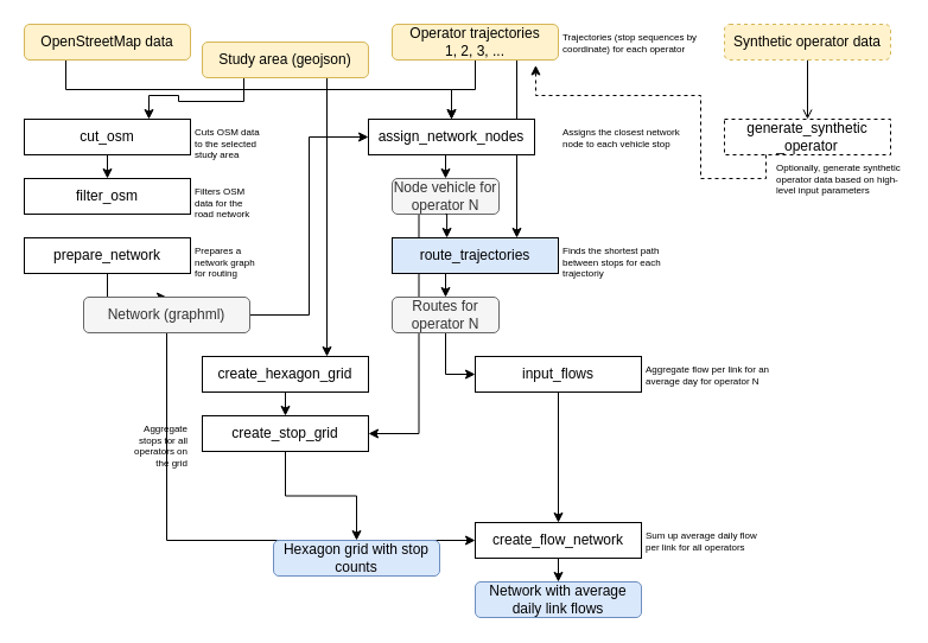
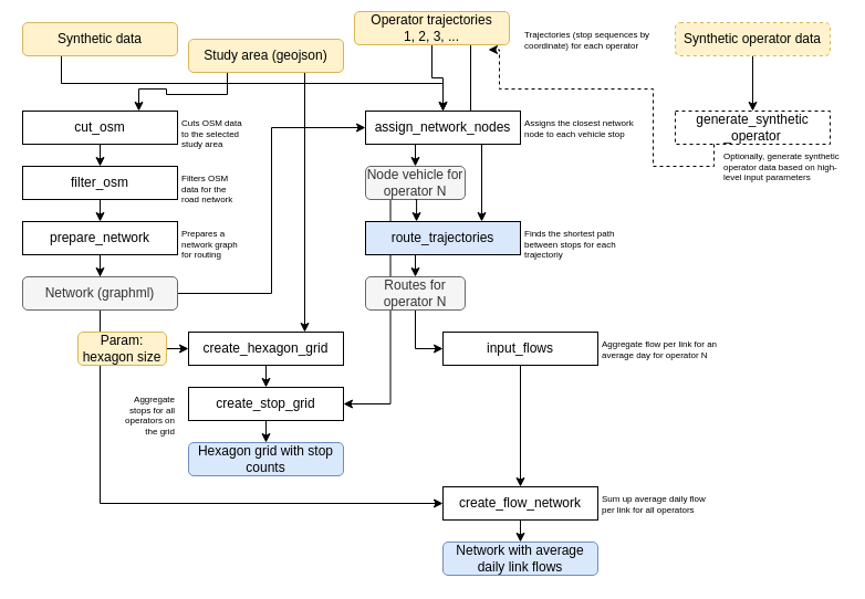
  <mxCell id="0" />
  <mxCell id="1" parent="0" />
  <mxCell id="2" style="edgeStyle=orthogonalEdgeStyle;rounded=0;orthogonalLoop=1;jettySize=auto;html=1;exitX=0.25;exitY=1;exitDx=0;exitDy=0;entryX=1;entryY=0.5;entryDx=0;entryDy=0;" edge="1" parent="1" source="39" target="17"><mxGeometry relative="1" as="geometry" /></mxCell>
  <mxCell id="3" style="edgeStyle=orthogonalEdgeStyle;rounded=0;orthogonalLoop=1;jettySize=auto;html=1;exitX=0.75;exitY=1;exitDx=0;exitDy=0;entryX=0.75;entryY=0;entryDx=0;entryDy=0;" edge="1" parent="1" source="32" target="13"><mxGeometry relative="1" as="geometry" /></mxCell>
  <mxCell id="4" style="edgeStyle=orthogonalEdgeStyle;rounded=0;orthogonalLoop=1;jettySize=auto;html=1;exitX=0.5;exitY=1;exitDx=0;exitDy=0;entryX=0.5;entryY=0;entryDx=0;entryDy=0;" edge="1" parent="1" source="5" target="7"><mxGeometry relative="1" as="geometry" /></mxCell>
  <mxCell id="5" value="cut_osm" style="rounded=0;whiteSpace=wrap;html=1;" vertex="1" parent="1"><mxGeometry x="20" y="100" width="140" height="30" as="geometry" /></mxCell>
+ <mxCell id="6" style="edgeStyle=orthogonalEdgeStyle;rounded=0;orthogonalLoop=1;jettySize=auto;html=1;exitX=0.5;exitY=1;exitDx=0;exitDy=0;entryX=0.5;entryY=0;entryDx=0;entryDy=0;" edge="1" parent="1" source="7" target="9"><mxGeometry relative="1" as="geometry" /></mxCell>
  <mxCell id="7" value="filter_osm" style="rounded=0;whiteSpace=wrap;html=1;" vertex="1" parent="1"><mxGeometry x="20" y="150" width="140" height="30" as="geometry" /></mxCell>
  <mxCell id="8" value="" style="edgeStyle=orthogonalEdgeStyle;rounded=0;orthogonalLoop=1;jettySize=auto;html=1;" edge="1" parent="1" source="9" target="35"><mxGeometry relative="1" as="geometry" /></mxCell>
  <mxCell id="9" value="prepare_network" style="rounded=0;whiteSpace=wrap;html=1;" vertex="1" parent="1"><mxGeometry x="20" y="200" width="140" height="30" as="geometry" /></mxCell>
  <mxCell id="10" style="edgeStyle=orthogonalEdgeStyle;rounded=0;orthogonalLoop=1;jettySize=auto;html=1;exitX=0.25;exitY=1;exitDx=0;exitDy=0;entryX=0.5;entryY=0;entryDx=0;entryDy=0;" edge="1" parent="1" source="11" target="39"><mxGeometry relative="1" as="geometry" /></mxCell>
- <mxCell id="11" value="assign_network_nodes" style="rounded=0;whiteSpace=wrap;html=1;" vertex="1" parent="1"><mxGeometry x="310" y="100" width="140" height="30" as="geometry" /></mxCell>
+ <mxCell id="11" value="assign_network_nodes" style="rounded=0;whiteSpace=wrap;html=1;" vertex="1" parent="1"><mxGeometry x="330" y="100" width="140" height="30" as="geometry" /></mxCell>
  <mxCell id="12" style="edgeStyle=orthogonalEdgeStyle;rounded=0;orthogonalLoop=1;jettySize=auto;html=1;exitX=0.25;exitY=1;exitDx=0;exitDy=0;entryX=0.5;entryY=0;entryDx=0;entryDy=0;" edge="1" parent="1" source="13" target="44"><mxGeometry relative="1" as="geometry" /></mxCell>
  <mxCell id="13" value="route_trajectories" style="rounded=0;whiteSpace=wrap;html=1;fillColor=#dae8fc;" vertex="1" parent="1"><mxGeometry x="330" y="200" width="140" height="30" as="geometry" /></mxCell>
  <mxCell id="14" style="edgeStyle=orthogonalEdgeStyle;rounded=0;orthogonalLoop=1;jettySize=auto;html=1;exitX=0.5;exitY=1;exitDx=0;exitDy=0;entryX=0.5;entryY=0;entryDx=0;entryDy=0;" edge="1" parent="1" source="15" target="17"><mxGeometry relative="1" as="geometry" /></mxCell>
  <mxCell id="15" value="create_hexagon_grid" style="rounded=0;whiteSpace=wrap;html=1;" vertex="1" parent="1"><mxGeometry x="170" y="300" width="140" height="30" as="geometry" /></mxCell>
  <mxCell id="16" style="edgeStyle=orthogonalEdgeStyle;rounded=0;orthogonalLoop=1;jettySize=auto;html=1;exitX=0.5;exitY=1;exitDx=0;exitDy=0;entryX=0.5;entryY=0;entryDx=0;entryDy=0;" edge="1" parent="1" source="17" target="46"><mxGeometry relative="1" as="geometry" /></mxCell>
  <mxCell id="17" value="create_stop_grid" style="rounded=0;whiteSpace=wrap;html=1;" vertex="1" parent="1"><mxGeometry x="170" y="350" width="140" height="30" as="geometry" /></mxCell>
  <mxCell id="18" style="edgeStyle=orthogonalEdgeStyle;rounded=0;orthogonalLoop=1;jettySize=auto;html=1;exitX=0.5;exitY=1;exitDx=0;exitDy=0;entryX=0.5;entryY=0;entryDx=0;entryDy=0;" edge="1" parent="1" source="19" target="21"><mxGeometry relative="1" as="geometry" /></mxCell>
  <mxCell id="19" value="input_flows" style="rounded=0;whiteSpace=wrap;html=1;" vertex="1" parent="1"><mxGeometry x="400" y="300" width="140" height="30" as="geometry" /></mxCell>
  <mxCell id="20" style="edgeStyle=orthogonalEdgeStyle;rounded=0;orthogonalLoop=1;jettySize=auto;html=1;exitX=0.5;exitY=1;exitDx=0;exitDy=0;entryX=0.5;entryY=0;entryDx=0;entryDy=0;" edge="1" parent="1" source="21" target="49"><mxGeometry relative="1" as="geometry" /></mxCell>
  <mxCell id="21" value="create_flow_network" style="rounded=0;whiteSpace=wrap;html=1;" vertex="1" parent="1"><mxGeometry x="400" y="440" width="140" height="30" as="geometry" /></mxCell>
  <mxCell id="22" value="generate_synthetic&lt;div&gt;_operator&lt;/div&gt;" style="rounded=0;whiteSpace=wrap;html=1;dashed=1;" vertex="1" parent="1"><mxGeometry x="610" y="100" width="140" height="30" as="geometry" /></mxCell>
  <mxCell id="23" style="edgeStyle=orthogonalEdgeStyle;rounded=0;orthogonalLoop=1;jettySize=auto;html=1;exitX=0.25;exitY=1;exitDx=0;exitDy=0;" edge="1" parent="1" source="24" target="11"><mxGeometry relative="1" as="geometry" /></mxCell>
- <mxCell id="24" value="OpenStreetMap data" style="rounded=1;whiteSpace=wrap;html=1;fillColor=#fff2cc;strokeColor=#d6b656;" vertex="1" parent="1"><mxGeometry x="20" y="20" width="140" height="30" as="geometry" /></mxCell>
+ <mxCell id="24" value="Synthetic data" style="rounded=1;whiteSpace=wrap;html=1;fillColor=#fff2cc;strokeColor=#d6b656;" vertex="1" parent="1"><mxGeometry x="20" y="20" width="140" height="30" as="geometry" /></mxCell>
  <mxCell id="25" value="Cuts OSM data to the selected study area" style="text;html=1;align=left;verticalAlign=top;whiteSpace=wrap;rounded=0;fontSize=8;spacingLeft=2;" vertex="1" parent="1"><mxGeometry x="160" y="100" width="60" height="30" as="geometry" /></mxCell>
  <mxCell id="26" style="edgeStyle=orthogonalEdgeStyle;rounded=0;orthogonalLoop=1;jettySize=auto;html=1;exitX=0.25;exitY=1;exitDx=0;exitDy=0;entryX=0.75;entryY=0;entryDx=0;entryDy=0;" edge="1" parent="1" source="28" target="5"><mxGeometry relative="1" as="geometry" /></mxCell>
  <mxCell id="27" style="edgeStyle=orthogonalEdgeStyle;rounded=0;orthogonalLoop=1;jettySize=auto;html=1;exitX=0.75;exitY=1;exitDx=0;exitDy=0;entryX=0.75;entryY=0;entryDx=0;entryDy=0;" edge="1" parent="1" source="28" target="15"><mxGeometry relative="1" as="geometry" /></mxCell>
  <mxCell id="28" value="Study area (geojson)" style="rounded=1;whiteSpace=wrap;html=1;fillColor=#fff2cc;strokeColor=#d6b656;" vertex="1" parent="1"><mxGeometry x="170" y="35" width="140" height="30" as="geometry" /></mxCell>
  <mxCell id="29" value="Filters OSM data for the road network" style="text;html=1;align=left;verticalAlign=top;whiteSpace=wrap;rounded=0;fontSize=8;spacingLeft=2;" vertex="1" parent="1"><mxGeometry x="160" y="150" width="60" height="30" as="geometry" /></mxCell>
  <mxCell id="30" value="Prepares a network graph for routing&amp;nbsp;" style="text;html=1;align=left;verticalAlign=top;whiteSpace=wrap;rounded=0;fontSize=8;spacingLeft=2;" vertex="1" parent="1"><mxGeometry x="160" y="200" width="60" height="30" as="geometry" /></mxCell>
  <mxCell id="31" style="edgeStyle=orthogonalEdgeStyle;rounded=0;orthogonalLoop=1;jettySize=auto;html=1;exitX=0.5;exitY=1;exitDx=0;exitDy=0;entryX=0.5;entryY=0;entryDx=0;entryDy=0;" edge="1" parent="1" source="32" target="11"><mxGeometry relative="1" as="geometry" /></mxCell>
- <mxCell id="32" value="Operator trajectories &lt;br&gt;1, 2, 3, ..." style="rounded=1;whiteSpace=wrap;html=1;fillColor=#fff2cc;strokeColor=#d6b656;" vertex="1" parent="1"><mxGeometry x="330" y="20" width="140" height="30" as="geometry" /></mxCell>
+ <mxCell id="32" value="Operator trajectories &lt;br&gt;1, 2, 3, ..." style="rounded=1;whiteSpace=wrap;html=1;fillColor=#fff2cc;strokeColor=#d6b656;" vertex="1" parent="1"><mxGeometry x="320" y="10" width="140" height="30" as="geometry" /></mxCell>
  <mxCell id="33" style="edgeStyle=orthogonalEdgeStyle;rounded=0;orthogonalLoop=1;jettySize=auto;html=1;exitX=1;exitY=0.5;exitDx=0;exitDy=0;entryX=0;entryY=0.5;entryDx=0;entryDy=0;" edge="1" parent="1" source="35" target="11"><mxGeometry relative="1" as="geometry" /></mxCell>
  <mxCell id="34" style="edgeStyle=orthogonalEdgeStyle;rounded=0;orthogonalLoop=1;jettySize=auto;html=1;exitX=0.5;exitY=1;exitDx=0;exitDy=0;entryX=0;entryY=0.5;entryDx=0;entryDy=0;" edge="1" parent="1" source="35" target="21"><mxGeometry relative="1" as="geometry" /></mxCell>
- <mxCell id="35" value="Network (graphml)" style="rounded=1;whiteSpace=wrap;html=1;fillColor=#f5f5f5;fontColor=#333333;strokeColor=#666666;" vertex="1" parent="1"><mxGeometry x="70" y="250" width="140" height="30" as="geometry" /></mxCell>
+ <mxCell id="35" value="Network (graphml)" style="rounded=1;whiteSpace=wrap;html=1;fillColor=#f5f5f5;fontColor=#333333;strokeColor=#666666;" vertex="1" parent="1"><mxGeometry x="20" y="250" width="140" height="30" as="geometry" /></mxCell>
  <mxCell id="36" value="Assigns the closest network node to each vehicle stop" style="text;html=1;align=left;verticalAlign=top;whiteSpace=wrap;rounded=0;fontSize=8;spacingLeft=2;" vertex="1" parent="1"><mxGeometry x="470" y="100" width="110" height="30" as="geometry" /></mxCell>
  <mxCell id="37" value="Finds the shortest path between stops for each trajectoriy" style="text;html=1;align=left;verticalAlign=top;whiteSpace=wrap;rounded=0;fontSize=8;spacingLeft=2;" vertex="1" parent="1"><mxGeometry x="470" y="200" width="110" height="30" as="geometry" /></mxCell>
  <mxCell id="38" value="Trajectories (stop sequences by coordinate) for each operator" style="text;html=1;align=left;verticalAlign=top;whiteSpace=wrap;rounded=0;fontSize=8;spacingLeft=2;" vertex="1" parent="1"><mxGeometry x="470" y="20" width="140" height="30" as="geometry" /></mxCell>
  <mxCell id="39" value="Node vehicle for operator N" style="rounded=1;whiteSpace=wrap;html=1;fillColor=#f5f5f5;fontColor=#333333;strokeColor=#666666;" vertex="1" parent="1"><mxGeometry x="330" y="150" width="90" height="30" as="geometry" /></mxCell>
  <mxCell id="40" style="edgeStyle=orthogonalEdgeStyle;rounded=0;orthogonalLoop=1;jettySize=auto;html=1;exitX=0.5;exitY=1;exitDx=0;exitDy=0;entryX=0.329;entryY=0;entryDx=0;entryDy=0;entryPerimeter=0;" edge="1" parent="1" source="39" target="13"><mxGeometry relative="1" as="geometry" /></mxCell>
+ <mxCell id="41" style="edgeStyle=orthogonalEdgeStyle;rounded=0;orthogonalLoop=1;jettySize=auto;html=1;exitX=1;exitY=0.5;exitDx=0;exitDy=0;entryX=0;entryY=0.5;entryDx=0;entryDy=0;" edge="1" parent="1" source="42" target="15"><mxGeometry relative="1" as="geometry" /></mxCell>
+ <mxCell id="42" value="Param: hexagon size" style="rounded=1;whiteSpace=wrap;html=1;fillColor=#fff2cc;strokeColor=#d6b656;" vertex="1" parent="1"><mxGeometry x="70" y="300" width="80" height="30" as="geometry" /></mxCell>
  <mxCell id="43" style="edgeStyle=orthogonalEdgeStyle;rounded=0;orthogonalLoop=1;jettySize=auto;html=1;exitX=0.5;exitY=1;exitDx=0;exitDy=0;entryX=0;entryY=0.5;entryDx=0;entryDy=0;" edge="1" parent="1" source="44" target="19"><mxGeometry relative="1" as="geometry" /></mxCell>
  <mxCell id="44" value="Routes for operator N" style="rounded=1;whiteSpace=wrap;html=1;fillColor=#f5f5f5;fontColor=#333333;strokeColor=#666666;" vertex="1" parent="1"><mxGeometry x="330" y="250" width="90" height="30" as="geometry" /></mxCell>
  <mxCell id="45" value="Aggregate stops for all operators on the grid" style="text;html=1;align=right;verticalAlign=top;whiteSpace=wrap;rounded=0;fontSize=8;spacingLeft=2;" vertex="1" parent="1"><mxGeometry x="100" y="350" width="60" height="30" as="geometry" /></mxCell>
- <mxCell id="46" value="Hexagon grid with stop counts" style="rounded=1;whiteSpace=wrap;html=1;fillColor=#dae8fc;strokeColor=#6c8ebf;" vertex="1" parent="1"><mxGeometry x="230" y="455" width="140" height="30" as="geometry" /></mxCell>
+ <mxCell id="46" value="Hexagon grid with stop counts" style="rounded=1;whiteSpace=wrap;html=1;fillColor=#dae8fc;strokeColor=#6c8ebf;" vertex="1" parent="1"><mxGeometry x="170" y="400" width="140" height="30" as="geometry" /></mxCell>
  <mxCell id="47" value="Aggregate flow per link for an average day for operator N" style="text;html=1;align=left;verticalAlign=top;whiteSpace=wrap;rounded=0;fontSize=8;spacingLeft=2;" vertex="1" parent="1"><mxGeometry x="540" y="300" width="110" height="30" as="geometry" /></mxCell>
  <mxCell id="48" value="Sum up average daily flow per link for all operators" style="text;html=1;align=left;verticalAlign=top;whiteSpace=wrap;rounded=0;fontSize=8;spacingLeft=2;" vertex="1" parent="1"><mxGeometry x="540" y="440" width="110" height="30" as="geometry" /></mxCell>
  <mxCell id="49" value="Network with average daily link flows" style="rounded=1;whiteSpace=wrap;html=1;fillColor=#dae8fc;strokeColor=#6c8ebf;" vertex="1" parent="1"><mxGeometry x="400" y="490" width="140" height="30" as="geometry" /></mxCell>
- <mxCell id="50" style="edgeStyle=orthogonalEdgeStyle;rounded=0;orthogonalLoop=1;jettySize=auto;html=1;exitX=0.5;exitY=1;exitDx=0;exitDy=0;entryX=0.5;entryY=0;entryDx=0;entryDy=0;endArrow=open;" edge="1" parent="1" source="51" target="22"><mxGeometry relative="1" as="geometry" /></mxCell>
+ <mxCell id="50" style="edgeStyle=orthogonalEdgeStyle;rounded=0;orthogonalLoop=1;jettySize=auto;html=1;exitX=0.5;exitY=1;exitDx=0;exitDy=0;entryX=0.5;entryY=0;entryDx=0;entryDy=0;" edge="1" parent="1" source="51" target="22"><mxGeometry relative="1" as="geometry" /></mxCell>
  <mxCell id="51" value="Synthetic operator data" style="rounded=1;whiteSpace=wrap;html=1;fillColor=#fff2cc;strokeColor=#d6b656;dashed=1;" vertex="1" parent="1"><mxGeometry x="610" y="20" width="140" height="30" as="geometry" /></mxCell>
  <mxCell id="52" style="edgeStyle=orthogonalEdgeStyle;rounded=0;orthogonalLoop=1;jettySize=auto;html=1;exitX=0.25;exitY=1;exitDx=0;exitDy=0;entryX=0.864;entryY=1.15;entryDx=0;entryDy=0;entryPerimeter=0;dashed=1;" edge="1" parent="1" source="22" target="32"><mxGeometry relative="1" as="geometry"><Array as="points"><mxPoint x="645" y="150" /><mxPoint x="590" y="150" /><mxPoint x="590" y="80" /><mxPoint x="451" y="80" /></Array></mxGeometry></mxCell>
  <mxCell id="53" value="Optionally, generate synthetic operator data based on high-level input parameters" style="text;html=1;align=left;verticalAlign=top;whiteSpace=wrap;rounded=0;fontSize=8;spacingLeft=2;" vertex="1" parent="1"><mxGeometry x="650" y="130" width="110" height="30" as="geometry" /></mxCell>
